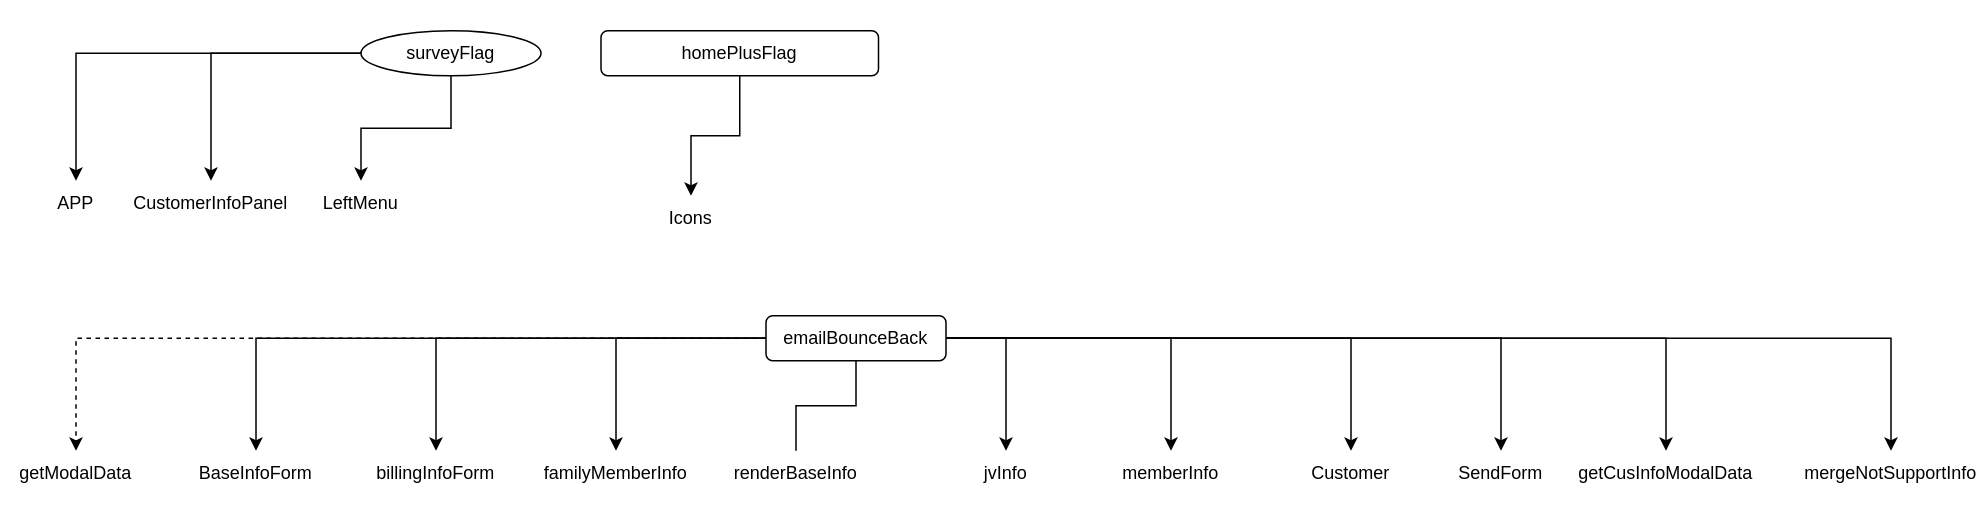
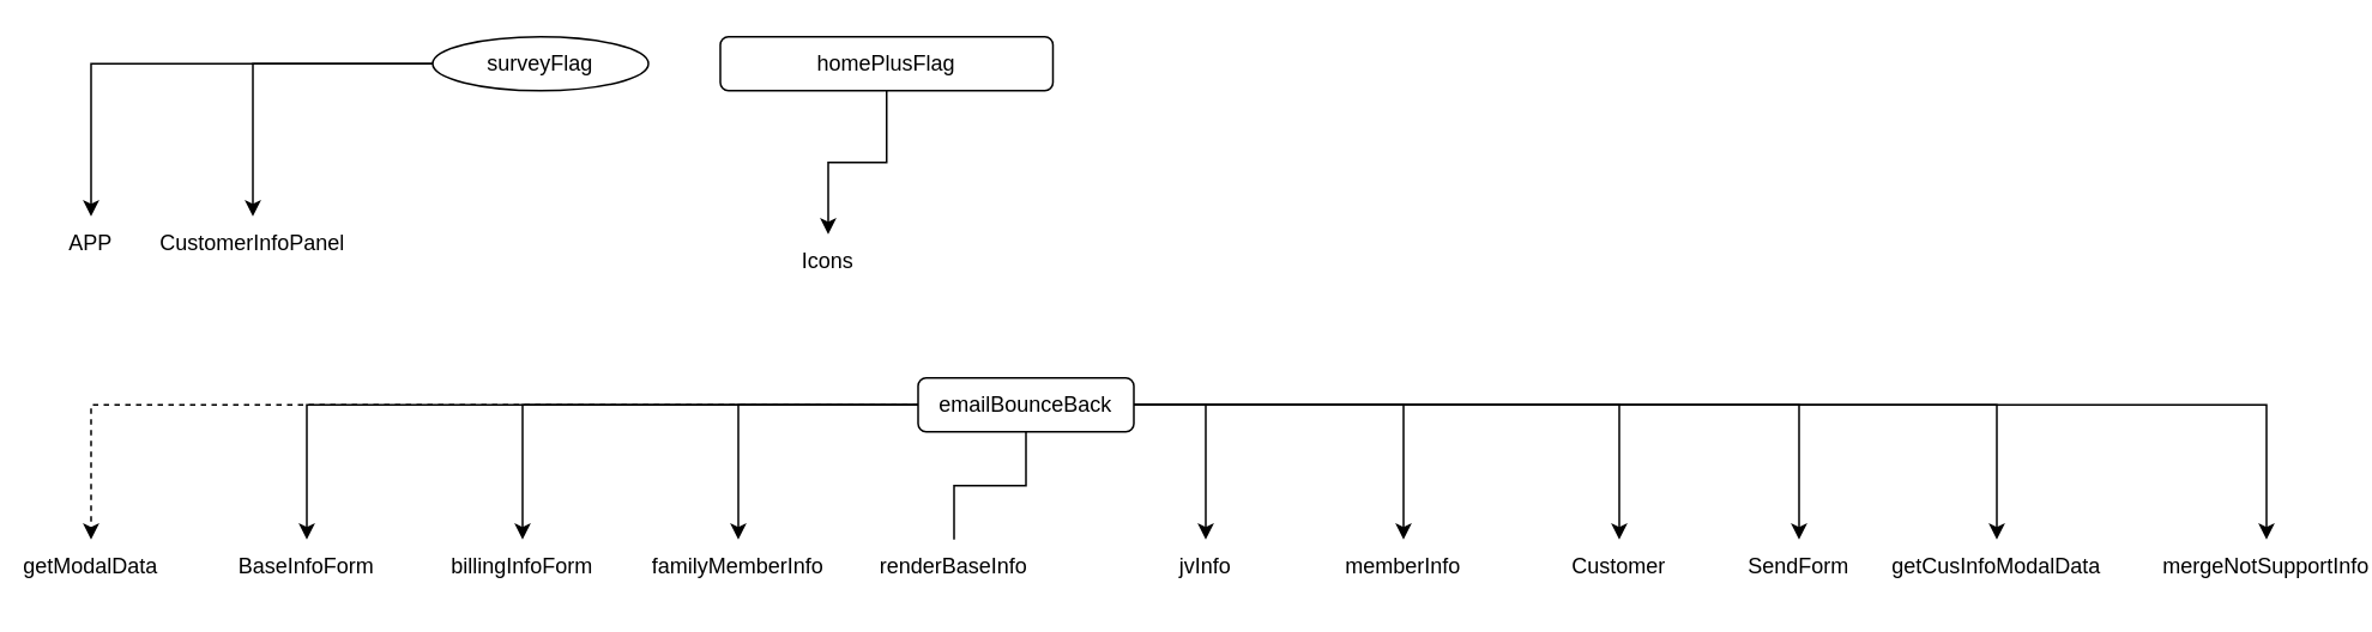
  <mxCell id="0" />
  <mxCell id="1" parent="0" />
  <mxCell id="2" value="surveyFlag" style="ellipse;whiteSpace=wrap;html=1;" vertex="1" parent="1"><mxGeometry x="240" y="20" width="120" height="30" as="geometry" /></mxCell>
  <mxCell id="3" value="APP" style="text;html=1;strokeColor=none;fillColor=none;align=center;verticalAlign=middle;whiteSpace=wrap;rounded=0;" vertex="1" parent="1"><mxGeometry x="20" y="120" width="60" height="30" as="geometry" /></mxCell>
  <mxCell id="4" value="" style="edgeStyle=orthogonalEdgeStyle;rounded=0;orthogonalLoop=1;jettySize=auto;html=1;" edge="1" parent="1" source="2" target="3"><mxGeometry relative="1" as="geometry" /></mxCell>
  <mxCell id="5" value="CustomerInfoPanel" style="text;html=1;strokeColor=none;fillColor=none;align=center;verticalAlign=middle;whiteSpace=wrap;rounded=0;" vertex="1" parent="1"><mxGeometry x="110" y="120" width="60" height="30" as="geometry" /></mxCell>
  <mxCell id="6" value="" style="edgeStyle=orthogonalEdgeStyle;rounded=0;orthogonalLoop=1;jettySize=auto;html=1;" edge="1" parent="1" source="2" target="5"><mxGeometry relative="1" as="geometry" /></mxCell>
- <mxCell id="7" value="LeftMenu" style="text;html=1;strokeColor=none;fillColor=none;align=center;verticalAlign=middle;whiteSpace=wrap;rounded=0;" vertex="1" parent="1"><mxGeometry x="210" y="120" width="60" height="30" as="geometry" /></mxCell>
- <mxCell id="8" value="" style="edgeStyle=orthogonalEdgeStyle;rounded=0;orthogonalLoop=1;jettySize=auto;html=1;" edge="1" parent="1" source="2" target="7"><mxGeometry relative="1" as="geometry" /></mxCell>
  <mxCell id="9" value="homePlusFlag" style="rounded=1;whiteSpace=wrap;html=1;" vertex="1" parent="1"><mxGeometry x="400" y="20" width="185" height="30" as="geometry" /></mxCell>
  <mxCell id="10" value="Icons" style="text;html=1;strokeColor=none;fillColor=none;align=center;verticalAlign=middle;whiteSpace=wrap;rounded=0;" vertex="1" parent="1"><mxGeometry x="430" y="130" width="60" height="30" as="geometry" /></mxCell>
  <mxCell id="11" value="" style="edgeStyle=orthogonalEdgeStyle;rounded=0;orthogonalLoop=1;jettySize=auto;html=1;" edge="1" parent="1" source="9" target="10"><mxGeometry relative="1" as="geometry" /></mxCell>
  <mxCell id="12" value="emailBounceBack" style="rounded=1;whiteSpace=wrap;html=1;" vertex="1" parent="1"><mxGeometry x="510" y="210" width="120" height="30" as="geometry" /></mxCell>
  <mxCell id="13" value="getModalData" style="text;html=1;strokeColor=none;fillColor=none;align=center;verticalAlign=middle;whiteSpace=wrap;rounded=0;" vertex="1" parent="1"><mxGeometry x="20" y="300" width="60" height="30" as="geometry" /></mxCell>
  <mxCell id="14" value="" style="edgeStyle=orthogonalEdgeStyle;rounded=0;orthogonalLoop=1;jettySize=auto;html=1;dashed=1;" edge="1" parent="1" source="12" target="13"><mxGeometry relative="1" as="geometry" /></mxCell>
  <mxCell id="15" value="BaseInfoForm" style="text;html=1;strokeColor=none;fillColor=none;align=center;verticalAlign=middle;whiteSpace=wrap;rounded=0;" vertex="1" parent="1"><mxGeometry x="140" y="300" width="60" height="30" as="geometry" /></mxCell>
  <mxCell id="16" value="" style="edgeStyle=orthogonalEdgeStyle;rounded=0;orthogonalLoop=1;jettySize=auto;html=1;" edge="1" parent="1" source="12" target="15"><mxGeometry relative="1" as="geometry" /></mxCell>
  <mxCell id="17" value="billingInfoForm" style="text;html=1;strokeColor=none;fillColor=none;align=center;verticalAlign=middle;whiteSpace=wrap;rounded=0;" vertex="1" parent="1"><mxGeometry x="260" y="300" width="60" height="30" as="geometry" /></mxCell>
  <mxCell id="18" value="" style="edgeStyle=orthogonalEdgeStyle;rounded=0;orthogonalLoop=1;jettySize=auto;html=1;" edge="1" parent="1" source="12" target="17"><mxGeometry relative="1" as="geometry" /></mxCell>
  <mxCell id="19" value="familyMemberInfo" style="text;html=1;strokeColor=none;fillColor=none;align=center;verticalAlign=middle;whiteSpace=wrap;rounded=0;" vertex="1" parent="1"><mxGeometry x="380" y="300" width="60" height="30" as="geometry" /></mxCell>
  <mxCell id="20" value="" style="edgeStyle=orthogonalEdgeStyle;rounded=0;orthogonalLoop=1;jettySize=auto;html=1;" edge="1" parent="1" source="12" target="19"><mxGeometry relative="1" as="geometry" /></mxCell>
  <mxCell id="21" value="renderBaseInfo" style="text;html=1;strokeColor=none;fillColor=none;align=center;verticalAlign=middle;whiteSpace=wrap;rounded=0;" vertex="1" parent="1"><mxGeometry x="500" y="300" width="60" height="30" as="geometry" /></mxCell>
  <mxCell id="22" value="" style="edgeStyle=orthogonalEdgeStyle;rounded=0;orthogonalLoop=1;jettySize=auto;html=1;endArrow=none;" edge="1" parent="1" source="12" target="21"><mxGeometry relative="1" as="geometry" /></mxCell>
  <mxCell id="23" value="jvInfo" style="text;html=1;strokeColor=none;fillColor=none;align=center;verticalAlign=middle;whiteSpace=wrap;rounded=0;" vertex="1" parent="1"><mxGeometry x="640" y="300" width="60" height="30" as="geometry" /></mxCell>
  <mxCell id="24" value="" style="edgeStyle=orthogonalEdgeStyle;rounded=0;orthogonalLoop=1;jettySize=auto;html=1;" edge="1" parent="1" source="12" target="23"><mxGeometry relative="1" as="geometry" /></mxCell>
  <mxCell id="25" value="memberInfo" style="text;html=1;strokeColor=none;fillColor=none;align=center;verticalAlign=middle;whiteSpace=wrap;rounded=0;" vertex="1" parent="1"><mxGeometry x="750" y="300" width="60" height="30" as="geometry" /></mxCell>
  <mxCell id="26" value="" style="edgeStyle=orthogonalEdgeStyle;rounded=0;orthogonalLoop=1;jettySize=auto;html=1;" edge="1" parent="1" source="12" target="25"><mxGeometry relative="1" as="geometry" /></mxCell>
  <mxCell id="27" value="Customer" style="text;html=1;strokeColor=none;fillColor=none;align=center;verticalAlign=middle;whiteSpace=wrap;rounded=0;" vertex="1" parent="1"><mxGeometry x="870" y="300" width="60" height="30" as="geometry" /></mxCell>
  <mxCell id="28" value="" style="edgeStyle=orthogonalEdgeStyle;rounded=0;orthogonalLoop=1;jettySize=auto;html=1;" edge="1" parent="1" source="12" target="27"><mxGeometry relative="1" as="geometry" /></mxCell>
  <mxCell id="29" value="SendForm" style="text;html=1;strokeColor=none;fillColor=none;align=center;verticalAlign=middle;whiteSpace=wrap;rounded=0;" vertex="1" parent="1"><mxGeometry x="970" y="300" width="60" height="30" as="geometry" /></mxCell>
  <mxCell id="30" value="" style="edgeStyle=orthogonalEdgeStyle;rounded=0;orthogonalLoop=1;jettySize=auto;html=1;" edge="1" parent="1" source="12" target="29"><mxGeometry relative="1" as="geometry" /></mxCell>
  <mxCell id="31" value="getCusInfoModalData" style="text;html=1;strokeColor=none;fillColor=none;align=center;verticalAlign=middle;whiteSpace=wrap;rounded=0;" vertex="1" parent="1"><mxGeometry x="1080" y="300" width="60" height="30" as="geometry" /></mxCell>
  <mxCell id="32" value="" style="edgeStyle=orthogonalEdgeStyle;rounded=0;orthogonalLoop=1;jettySize=auto;html=1;" edge="1" parent="1" source="12" target="31"><mxGeometry relative="1" as="geometry" /></mxCell>
  <mxCell id="33" value="mergeNotSupportInfo" style="text;html=1;strokeColor=none;fillColor=none;align=center;verticalAlign=middle;whiteSpace=wrap;rounded=0;" vertex="1" parent="1"><mxGeometry x="1230" y="300" width="60" height="30" as="geometry" /></mxCell>
  <mxCell id="34" value="" style="edgeStyle=orthogonalEdgeStyle;rounded=0;orthogonalLoop=1;jettySize=auto;html=1;" edge="1" parent="1" source="12" target="33"><mxGeometry relative="1" as="geometry" /></mxCell>
